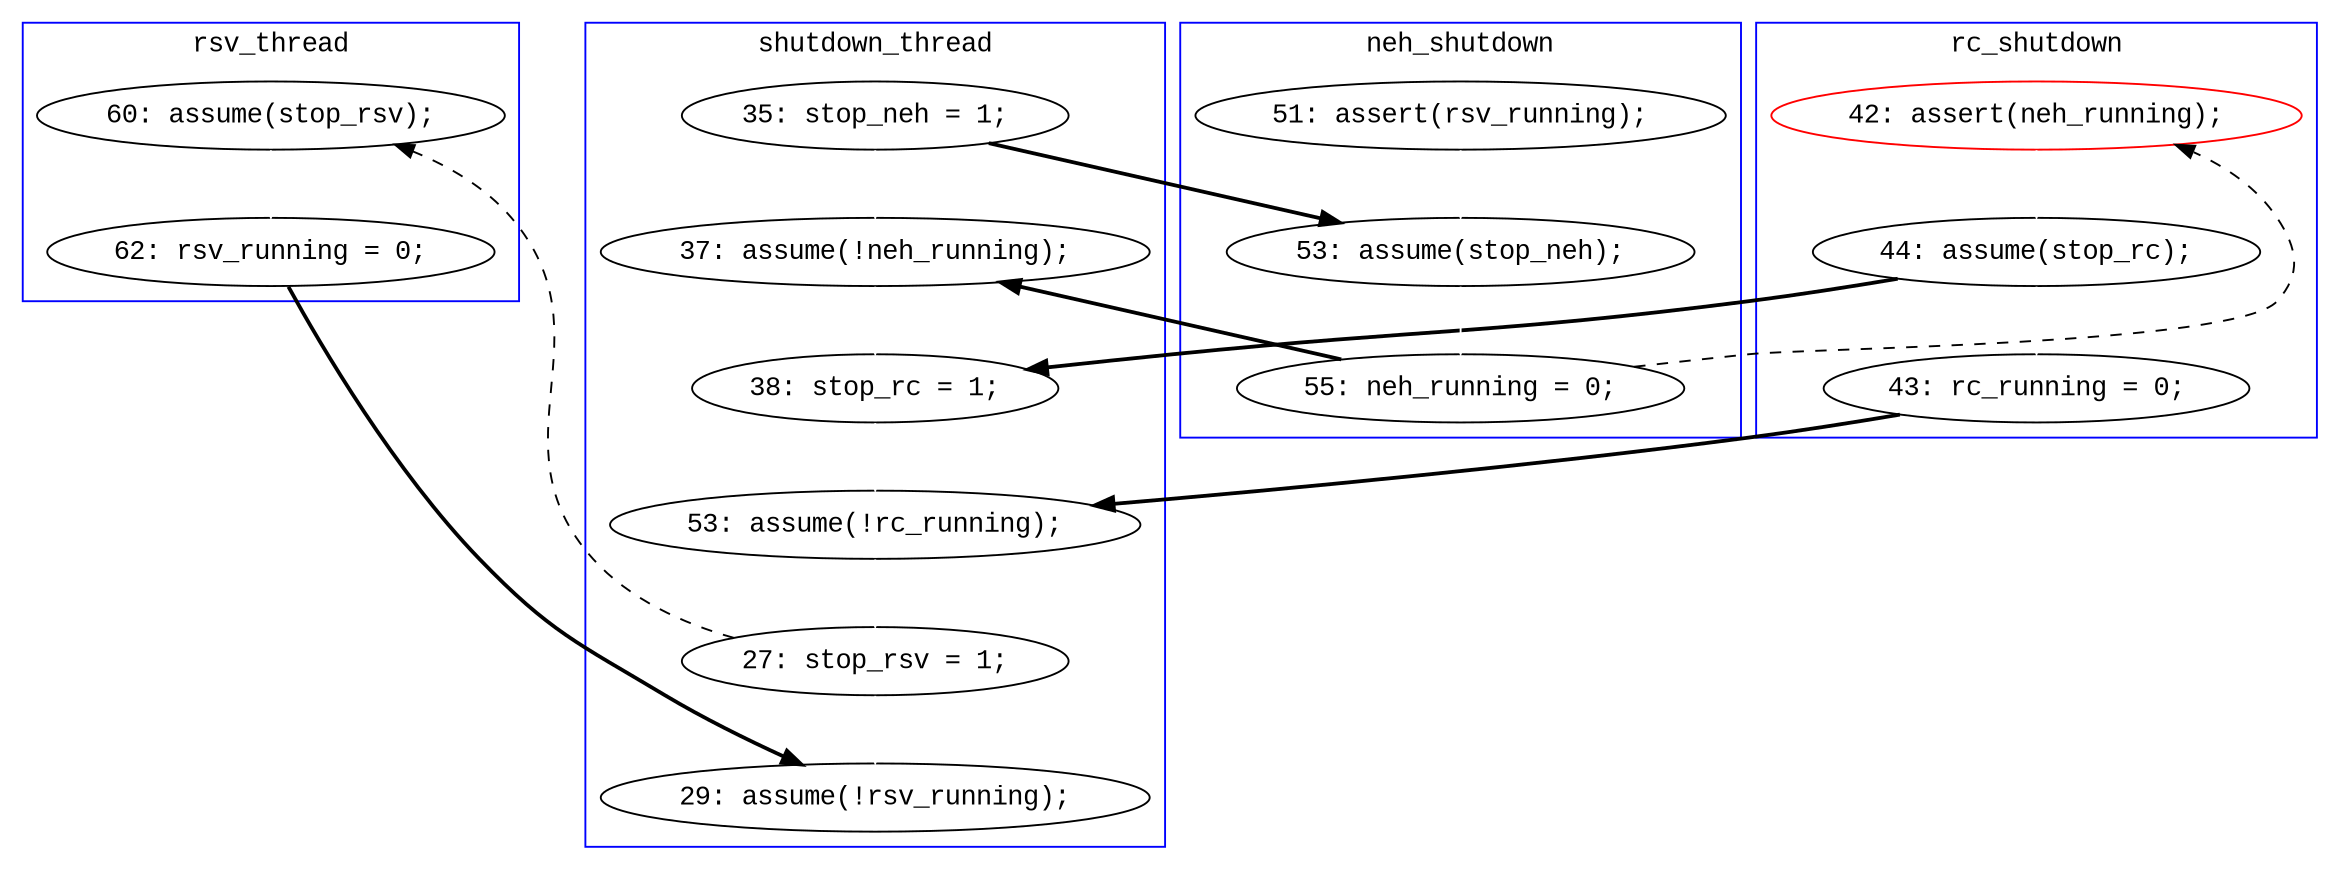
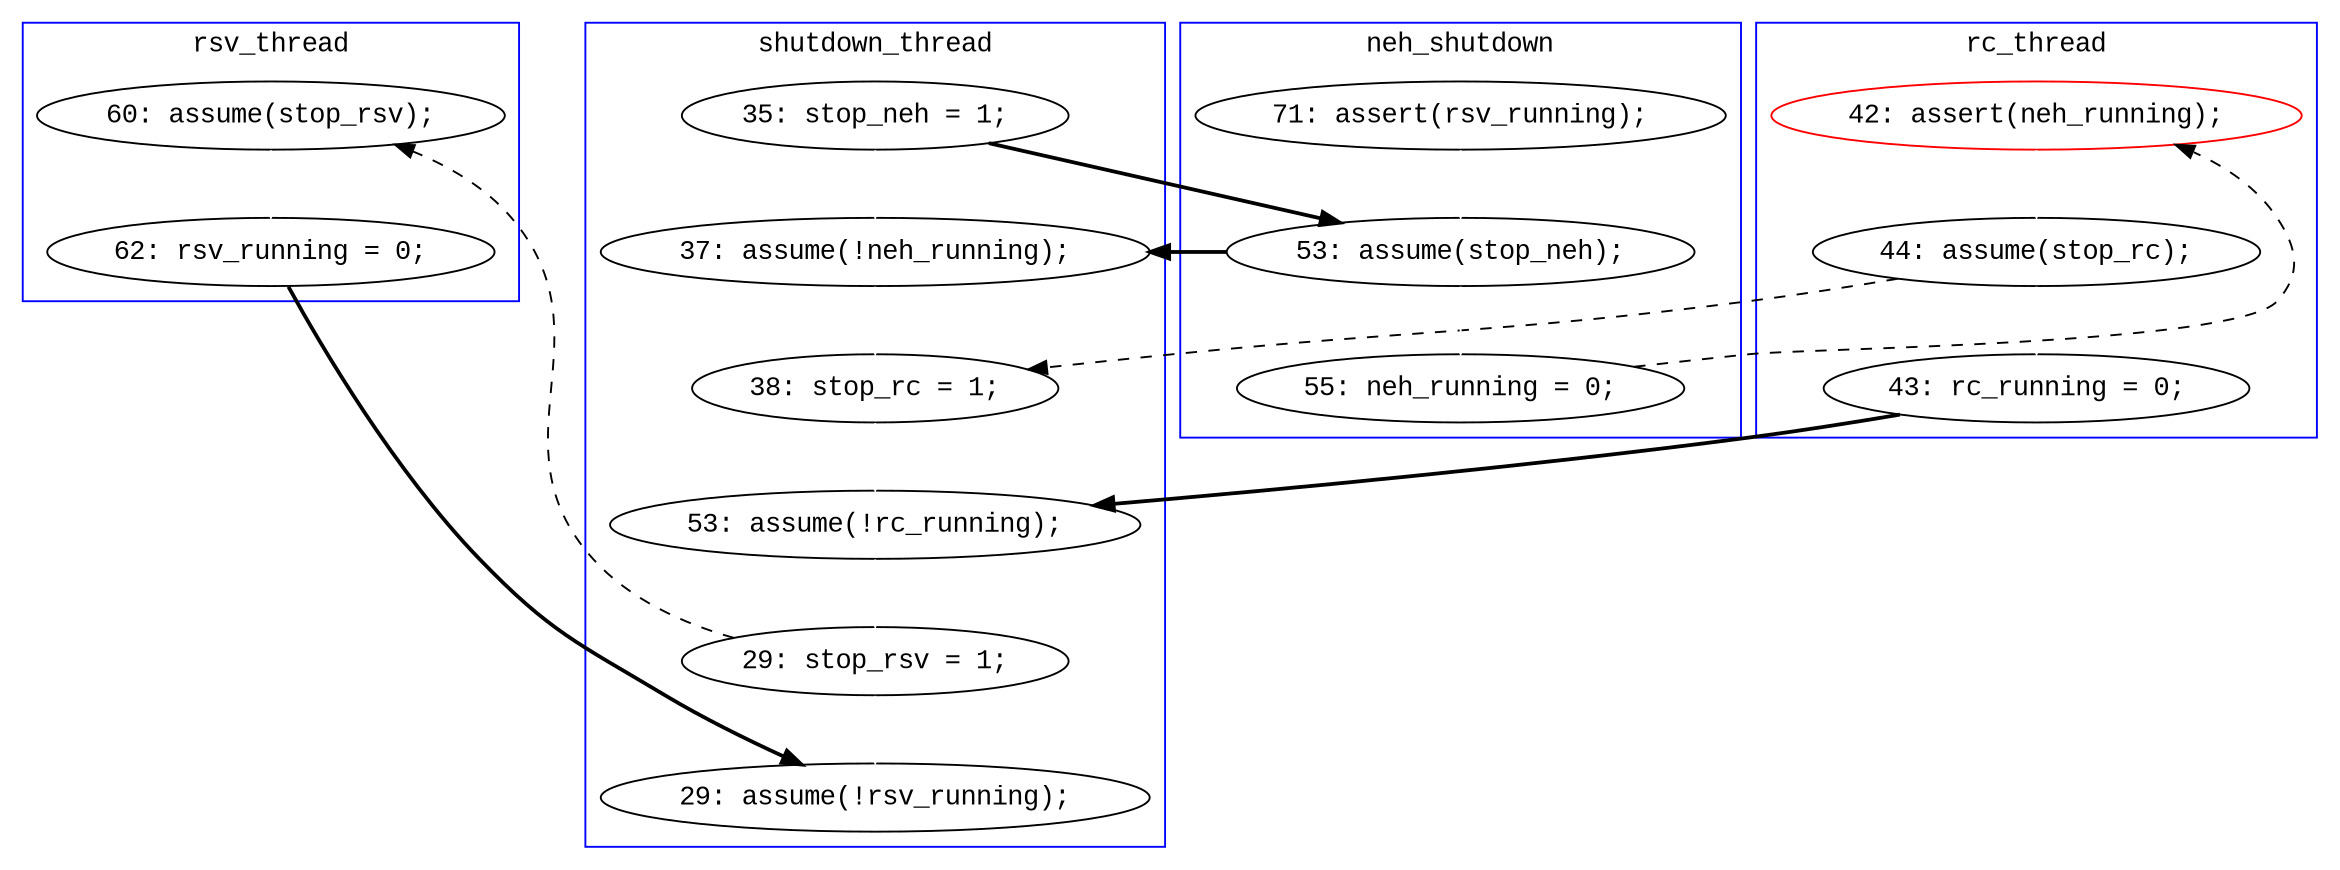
  digraph {
    fontname="Liberation Mono"
    node [fontname="Liberation Mono"]
    edge [color=white fontname="Liberation Mono" style=solid]
    n1 [label="60: assume(stop_rsv);"]
    n2 [label="62: rsv_running = 0;"]
    n3 [label="44: assume(stop_rc);"]
    n4 [color=red label="42: assert(neh_running);"]
    n5 [label="43: rc_running = 0;"]
-   n6 [label="51: assert(rsv_running);"]
+   n6 [label="71: assert(rsv_running);"]
    n7 [label="53: assume(stop_neh);"]
    n8 [label="55: neh_running = 0;"]
    n9 [label="38: stop_rc = 1;"]
-   n10 [label="27: stop_rsv = 1;"]
+   n10 [label="29: stop_rsv = 1;"]
    n11 [label="37: assume(!neh_running);"]
    n12 [label="53: assume(!rc_running);"]
    n13 [label="29: assume(!rsv_running);"]
    n14 [label="35: stop_neh = 1;"]
    subgraph cluster_1 {
      color=blue
      label=rsv_thread
      n1
      n2
    }
    subgraph cluster_2 {
      color=blue
-     label=rc_shutdown
+     label=rc_thread
      n3
      n4
      n5
    }
    subgraph cluster_3 {
      color=blue
      label=neh_shutdown
      n6
      n7
      n8
    }
    subgraph cluster_4 {
      color=blue
      label=shutdown_thread
      n9
      n10
      n11
      n12
      n13
      n14
    }
    n1 -> n2
    n2 -> n13 [color=black constraint=false style=bold]
    n3 -> n5
-   n3 -> n9 [color=black constraint=false style=bold]
+   n3 -> n9 [color=black constraint=false style=dashed]
    n4 -> n3
    n5 -> n12 [color=black constraint=false style=bold]
    n6 -> n7
    n7 -> n8
    n8 -> n4 [color=black constraint=false style=dashed]
-   n8 -> n11 [color=black constraint=false style=bold]
+   n7 -> n11 [color=black constraint=false style=bold]
    n9 -> n12
    n10 -> n1 [color=black constraint=false style=dashed]
    n10 -> n13
    n11 -> n9
    n12 -> n10
    n14 -> n7 [color=black constraint=false style=bold]
    n14 -> n11
  }
